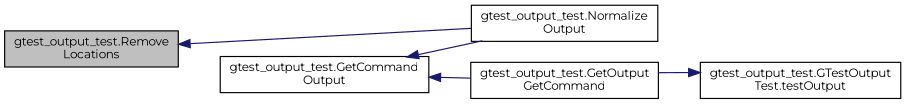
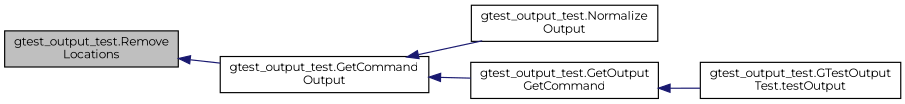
  digraph {
    fontname=Montserrat
    rankdir=LR
    node [color=black fillcolor=white fontname=Montserrat fontsize=10 shape=record style=filled]
    edge [color=midnightblue dir=back fontname=Montserrat fontsize=10 labelfontname=Helvetica labelfontsize=10 style=solid]
    n1 [fillcolor=grey75 fontcolor=black height=0.2 label="gtest_output_test.Remove\lLocations" width=0.4]
    n2 [height=0.2 label="gtest_output_test.Normalize\lOutput" width=0.4]
    n3 [height=0.2 label="gtest_output_test.GetCommand\lOutput" width=0.4]
    n4 [height=0.2 label="gtest_output_test.GetOutput\lGetCommand" width=0.4]
    n5 [height=0.2 label="gtest_output_test.GTestOutput\lTest.testOutput" width=0.4]
-   n1 -> n2
+   n1 -> n3
    n3 -> n2
    n3 -> n4
-   n5 -> n4
+   n4 -> n5
  }
